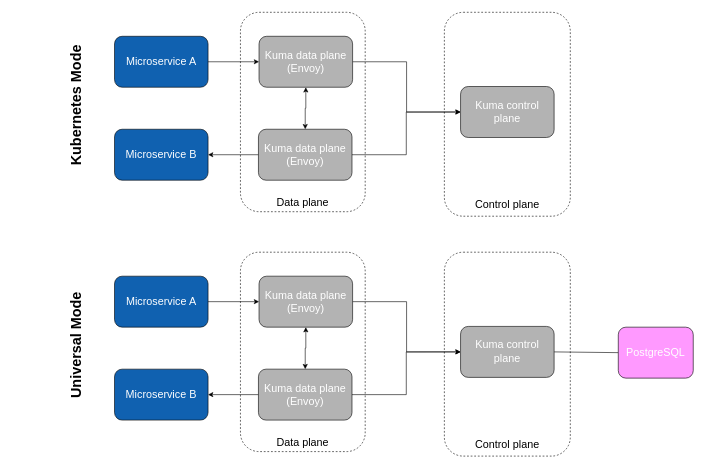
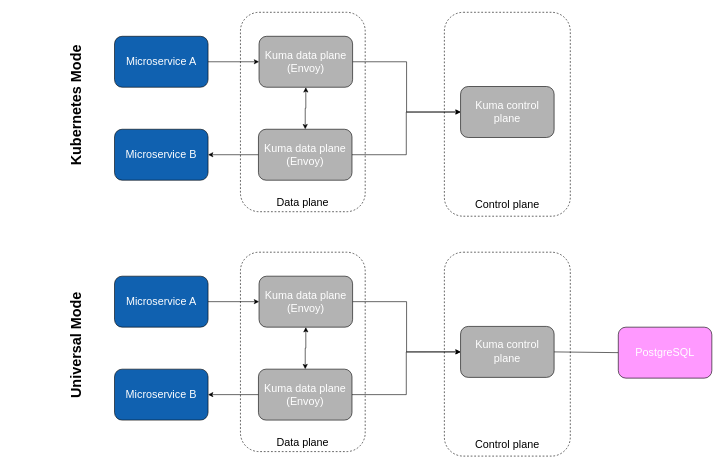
  <mxCell id="0" />
  <mxCell id="1" parent="0" />
  <mxCell id="2" value="&lt;font color=&quot;#000000&quot;&gt;&lt;br&gt;&lt;br&gt;&lt;br&gt;&lt;br&gt;&lt;br&gt;&lt;br&gt;&lt;br&gt;&lt;br&gt;&lt;br&gt;&lt;br&gt;&lt;br&gt;&lt;div style=&quot;text-align: right;&quot;&gt;&lt;span style=&quot;background-color: initial;&quot;&gt;&lt;br&gt;&lt;/span&gt;&lt;/div&gt;&lt;div style=&quot;text-align: right;&quot;&gt;&lt;span style=&quot;background-color: initial;&quot;&gt;&lt;br&gt;&lt;/span&gt;&lt;/div&gt;&lt;div style=&quot;text-align: right;&quot;&gt;&lt;span style=&quot;background-color: initial;&quot;&gt;&lt;br&gt;&lt;/span&gt;&lt;/div&gt;&lt;div style=&quot;text-align: right;&quot;&gt;&lt;span style=&quot;background-color: initial;&quot;&gt;Control plane&lt;/span&gt;&lt;/div&gt;&lt;/font&gt;" style="rounded=1;whiteSpace=wrap;html=1;labelBackgroundColor=none;strokeColor=#000000;fontSize=18;fontColor=#B3B3B3;fillColor=none;dashed=1;" vertex="1" parent="1"><mxGeometry x="740" y="20" width="210" height="340" as="geometry" /></mxCell>
  <mxCell id="3" value="&lt;span style=&quot;text-align: right; color: rgb(0, 0, 0); background-color: initial;&quot;&gt;&lt;br&gt;&lt;br&gt;&lt;br&gt;&lt;br&gt;&lt;br&gt;&lt;br&gt;&lt;br&gt;&lt;br&gt;&lt;br&gt;&lt;br&gt;&lt;br&gt;&lt;br&gt;&lt;br&gt;&lt;br&gt;Data plane&lt;/span&gt;&lt;font color=&quot;#000000&quot;&gt;&lt;br&gt;&lt;/font&gt;" style="rounded=1;whiteSpace=wrap;html=1;labelBackgroundColor=none;strokeColor=#000000;fontSize=18;fontColor=#B3B3B3;fillColor=none;dashed=1;" vertex="1" parent="1"><mxGeometry x="400" y="20" width="208" height="332.5" as="geometry" /></mxCell>
  <mxCell id="4" style="edgeStyle=orthogonalEdgeStyle;rounded=0;orthogonalLoop=1;jettySize=auto;html=1;exitX=1;exitY=0.5;exitDx=0;exitDy=0;entryX=0;entryY=0.5;entryDx=0;entryDy=0;fontSize=18;fontColor=#B3B3B3;" edge="1" parent="1" source="5" target="9"><mxGeometry relative="1" as="geometry" /></mxCell>
  <mxCell id="5" value="&lt;font color=&quot;#ffffff&quot;&gt;Microservice A&lt;/font&gt;" style="rounded=1;whiteSpace=wrap;html=1;fontSize=18;fillColor=#1061B0;" vertex="1" parent="1"><mxGeometry x="190" y="60" width="156" height="85" as="geometry" /></mxCell>
  <mxCell id="6" value="&lt;font color=&quot;#ffffff&quot;&gt;Microservice B&lt;/font&gt;" style="rounded=1;whiteSpace=wrap;html=1;fontSize=18;fillColor=#1061B0;" vertex="1" parent="1"><mxGeometry x="190" y="215" width="156" height="85" as="geometry" /></mxCell>
  <mxCell id="7" style="edgeStyle=orthogonalEdgeStyle;rounded=0;orthogonalLoop=1;jettySize=auto;html=1;exitX=0.5;exitY=1;exitDx=0;exitDy=0;entryX=0.5;entryY=0;entryDx=0;entryDy=0;fontSize=18;fontColor=#B3B3B3;startArrow=classic;startFill=1;" edge="1" parent="1" source="9" target="12"><mxGeometry relative="1" as="geometry" /></mxCell>
  <mxCell id="8" style="edgeStyle=orthogonalEdgeStyle;rounded=0;orthogonalLoop=1;jettySize=auto;html=1;exitX=1;exitY=0.5;exitDx=0;exitDy=0;entryX=0;entryY=0.5;entryDx=0;entryDy=0;fontSize=18;fontColor=#000000;" edge="1" parent="1" source="9" target="13"><mxGeometry relative="1" as="geometry"><mxPoint x="762" y="102.5" as="targetPoint" /></mxGeometry></mxCell>
  <mxCell id="9" value="&lt;font color=&quot;#ffffff&quot;&gt;Kuma data plane&lt;br&gt;(Envoy)&lt;br&gt;&lt;/font&gt;" style="rounded=1;whiteSpace=wrap;html=1;fontSize=18;fillColor=#B3B3B3;" vertex="1" parent="1"><mxGeometry x="431" y="60" width="156" height="85" as="geometry" /></mxCell>
  <mxCell id="10" style="edgeStyle=orthogonalEdgeStyle;rounded=0;orthogonalLoop=1;jettySize=auto;html=1;exitX=0;exitY=0.5;exitDx=0;exitDy=0;entryX=1;entryY=0.5;entryDx=0;entryDy=0;fontSize=18;fontColor=#B3B3B3;" edge="1" parent="1" source="12" target="6"><mxGeometry relative="1" as="geometry" /></mxCell>
  <mxCell id="11" style="edgeStyle=orthogonalEdgeStyle;rounded=0;orthogonalLoop=1;jettySize=auto;html=1;exitX=1;exitY=0.5;exitDx=0;exitDy=0;entryX=0;entryY=0.5;entryDx=0;entryDy=0;fontSize=18;fontColor=#000000;" edge="1" parent="1" source="12" target="13"><mxGeometry relative="1" as="geometry" /></mxCell>
  <mxCell id="12" value="&lt;font color=&quot;#ffffff&quot;&gt;Kuma data plane&lt;br&gt;(Envoy)&lt;br&gt;&lt;/font&gt;" style="rounded=1;whiteSpace=wrap;html=1;fontSize=18;fillColor=#B3B3B3;" vertex="1" parent="1"><mxGeometry x="430" y="215" width="156" height="85" as="geometry" /></mxCell>
  <mxCell id="13" value="&lt;font color=&quot;#ffffff&quot;&gt;Kuma control plane&lt;/font&gt;" style="rounded=1;whiteSpace=wrap;html=1;fontSize=18;fillColor=#B3B3B3;" vertex="1" parent="1"><mxGeometry x="767" y="143.75" width="156" height="85" as="geometry" /></mxCell>
  <mxCell id="14" value="&lt;font color=&quot;#000000&quot;&gt;&lt;br&gt;&lt;br&gt;&lt;br&gt;&lt;br&gt;&lt;br&gt;&lt;br&gt;&lt;br&gt;&lt;br&gt;&lt;br&gt;&lt;br&gt;&lt;br&gt;&lt;div style=&quot;text-align: right;&quot;&gt;&lt;span style=&quot;background-color: initial;&quot;&gt;&lt;br&gt;&lt;/span&gt;&lt;/div&gt;&lt;div style=&quot;text-align: right;&quot;&gt;&lt;span style=&quot;background-color: initial;&quot;&gt;&lt;br&gt;&lt;/span&gt;&lt;/div&gt;&lt;div style=&quot;text-align: right;&quot;&gt;&lt;span style=&quot;background-color: initial;&quot;&gt;&lt;br&gt;&lt;/span&gt;&lt;/div&gt;&lt;div style=&quot;text-align: right;&quot;&gt;&lt;span style=&quot;background-color: initial;&quot;&gt;Control plane&lt;/span&gt;&lt;/div&gt;&lt;/font&gt;" style="rounded=1;whiteSpace=wrap;html=1;labelBackgroundColor=none;strokeColor=#000000;fontSize=18;fontColor=#B3B3B3;fillColor=none;dashed=1;" vertex="1" parent="1"><mxGeometry x="740" y="420" width="210" height="340" as="geometry" /></mxCell>
  <mxCell id="15" value="&lt;span style=&quot;text-align: right; color: rgb(0, 0, 0); background-color: initial;&quot;&gt;&lt;br&gt;&lt;br&gt;&lt;br&gt;&lt;br&gt;&lt;br&gt;&lt;br&gt;&lt;br&gt;&lt;br&gt;&lt;br&gt;&lt;br&gt;&lt;br&gt;&lt;br&gt;&lt;br&gt;&lt;br&gt;Data plane&lt;/span&gt;&lt;font color=&quot;#000000&quot;&gt;&lt;br&gt;&lt;/font&gt;" style="rounded=1;whiteSpace=wrap;html=1;labelBackgroundColor=none;strokeColor=#000000;fontSize=18;fontColor=#B3B3B3;fillColor=none;dashed=1;" vertex="1" parent="1"><mxGeometry x="400" y="420" width="208" height="332.5" as="geometry" /></mxCell>
  <mxCell id="16" style="edgeStyle=orthogonalEdgeStyle;rounded=0;orthogonalLoop=1;jettySize=auto;html=1;exitX=1;exitY=0.5;exitDx=0;exitDy=0;entryX=0;entryY=0.5;entryDx=0;entryDy=0;fontSize=18;fontColor=#B3B3B3;" edge="1" parent="1" source="17" target="21"><mxGeometry relative="1" as="geometry" /></mxCell>
  <mxCell id="17" value="&lt;font color=&quot;#ffffff&quot;&gt;Microservice A&lt;/font&gt;" style="rounded=1;whiteSpace=wrap;html=1;fontSize=18;fillColor=#1061B0;" vertex="1" parent="1"><mxGeometry x="190" y="460" width="156" height="85" as="geometry" /></mxCell>
  <mxCell id="18" value="&lt;font color=&quot;#ffffff&quot;&gt;Microservice B&lt;/font&gt;" style="rounded=1;whiteSpace=wrap;html=1;fontSize=18;fillColor=#1061B0;" vertex="1" parent="1"><mxGeometry x="190" y="615" width="156" height="85" as="geometry" /></mxCell>
  <mxCell id="19" style="edgeStyle=orthogonalEdgeStyle;rounded=0;orthogonalLoop=1;jettySize=auto;html=1;exitX=0.5;exitY=1;exitDx=0;exitDy=0;entryX=0.5;entryY=0;entryDx=0;entryDy=0;fontSize=18;fontColor=#B3B3B3;startArrow=classic;startFill=1;" edge="1" parent="1" source="21" target="24"><mxGeometry relative="1" as="geometry" /></mxCell>
  <mxCell id="20" style="edgeStyle=orthogonalEdgeStyle;rounded=0;orthogonalLoop=1;jettySize=auto;html=1;exitX=1;exitY=0.5;exitDx=0;exitDy=0;entryX=0;entryY=0.5;entryDx=0;entryDy=0;fontSize=18;fontColor=#000000;" edge="1" parent="1" source="21" target="26"><mxGeometry relative="1" as="geometry"><mxPoint x="762" y="502.5" as="targetPoint" /></mxGeometry></mxCell>
  <mxCell id="21" value="&lt;font color=&quot;#ffffff&quot;&gt;Kuma data plane&lt;br&gt;(Envoy)&lt;br&gt;&lt;/font&gt;" style="rounded=1;whiteSpace=wrap;html=1;fontSize=18;fillColor=#B3B3B3;" vertex="1" parent="1"><mxGeometry x="431" y="460" width="156" height="85" as="geometry" /></mxCell>
  <mxCell id="22" style="edgeStyle=orthogonalEdgeStyle;rounded=0;orthogonalLoop=1;jettySize=auto;html=1;exitX=0;exitY=0.5;exitDx=0;exitDy=0;entryX=1;entryY=0.5;entryDx=0;entryDy=0;fontSize=18;fontColor=#B3B3B3;" edge="1" parent="1" source="24" target="18"><mxGeometry relative="1" as="geometry" /></mxCell>
  <mxCell id="23" style="edgeStyle=orthogonalEdgeStyle;rounded=0;orthogonalLoop=1;jettySize=auto;html=1;exitX=1;exitY=0.5;exitDx=0;exitDy=0;entryX=0;entryY=0.5;entryDx=0;entryDy=0;fontSize=18;fontColor=#000000;" edge="1" parent="1" source="24" target="26"><mxGeometry relative="1" as="geometry" /></mxCell>
  <mxCell id="24" value="&lt;font color=&quot;#ffffff&quot;&gt;Kuma data plane&lt;br&gt;(Envoy)&lt;br&gt;&lt;/font&gt;" style="rounded=1;whiteSpace=wrap;html=1;fontSize=18;fillColor=#B3B3B3;" vertex="1" parent="1"><mxGeometry x="430" y="615" width="156" height="85" as="geometry" /></mxCell>
  <mxCell id="25" style="edgeStyle=none;html=1;exitX=1;exitY=0.5;exitDx=0;exitDy=0;entryX=0;entryY=0.5;entryDx=0;entryDy=0;startArrow=none;startFill=0;endArrow=none;endFill=0;" edge="1" parent="1" source="26" target="27"><mxGeometry relative="1" as="geometry" /></mxCell>
  <mxCell id="26" value="&lt;font color=&quot;#ffffff&quot;&gt;Kuma control plane&lt;/font&gt;" style="rounded=1;whiteSpace=wrap;html=1;fontSize=18;fillColor=#B3B3B3;" vertex="1" parent="1"><mxGeometry x="767" y="543.75" width="156" height="85" as="geometry" /></mxCell>
- <mxCell id="27" value="&lt;font color=&quot;#ffffff&quot;&gt;PostgreSQL&lt;br&gt;&lt;/font&gt;" style="rounded=1;whiteSpace=wrap;html=1;fontSize=18;fillColor=#FF99FF;" vertex="1" parent="1"><mxGeometry x="1030" y="545" width="125" height="85" as="geometry" /></mxCell>
+ <mxCell id="27" value="&lt;font color=&quot;#ffffff&quot;&gt;PostgreSQL&lt;br&gt;&lt;/font&gt;" style="rounded=1;whiteSpace=wrap;html=1;fontSize=18;fillColor=#FF99FF;" vertex="1" parent="1"><mxGeometry x="1030" y="545" width="156" height="85" as="geometry" /></mxCell>
  <mxCell id="28" value="&lt;font style=&quot;font-size: 24px;&quot;&gt;&lt;b&gt;Kubernetes Mode&lt;/b&gt;&lt;/font&gt;" style="text;html=1;strokeColor=none;fillColor=none;align=center;verticalAlign=middle;whiteSpace=wrap;rounded=0;rotation=270;" vertex="1" parent="1"><mxGeometry x="20" y="160" width="212" height="30" as="geometry" /></mxCell>
  <mxCell id="29" value="&lt;font style=&quot;font-size: 24px;&quot;&gt;&lt;b&gt;Universal Mode&lt;/b&gt;&lt;/font&gt;" style="text;html=1;strokeColor=none;fillColor=none;align=center;verticalAlign=middle;whiteSpace=wrap;rounded=0;rotation=270;" vertex="1" parent="1"><mxGeometry x="20" y="560" width="212" height="30" as="geometry" /></mxCell>
